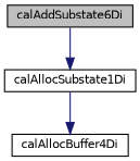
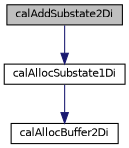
  digraph {
    rankdir=TB
    node [color=black fillcolor=white fontname=Helvetica fontsize=10 shape=record style=filled]
    edge [color=midnightblue fontname=Helvetica fontsize=10 labelfontname=Helvetica labelfontsize=10 style=solid]
-   n1 [fillcolor=grey75 fontcolor=black height=0.2 label=calAddSubstate6Di width=0.4]
+   n1 [fillcolor=grey75 fontcolor=black height=0.2 label=calAddSubstate2Di width=0.4]
    n2 [height=0.2 label=calAllocSubstate1Di width=0.4]
-   n3 [height=0.2 label=calAllocBuffer4Di width=0.4]
+   n3 [height=0.2 label=calAllocBuffer2Di width=0.4]
    n1 -> n2
    n2 -> n3
  }
